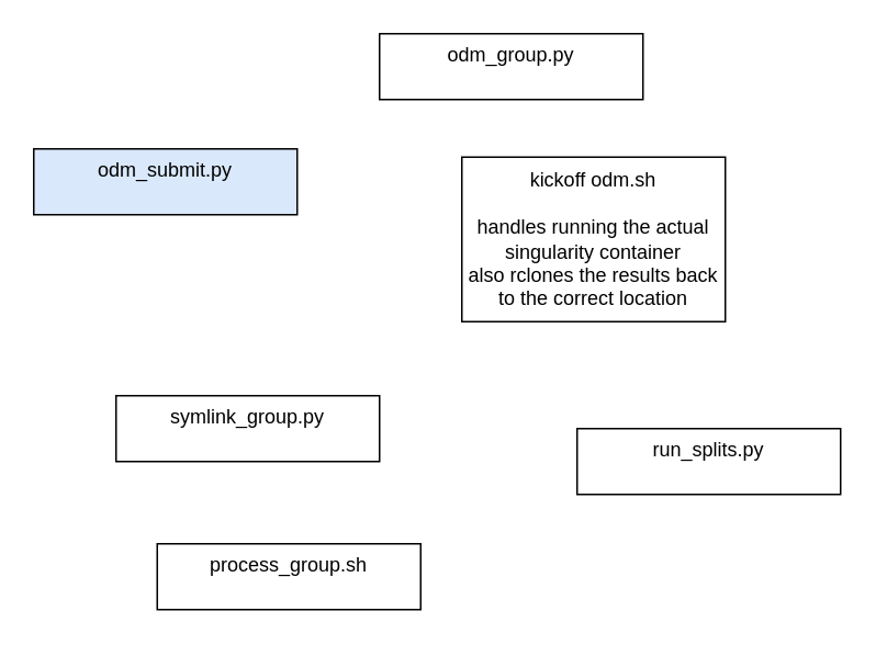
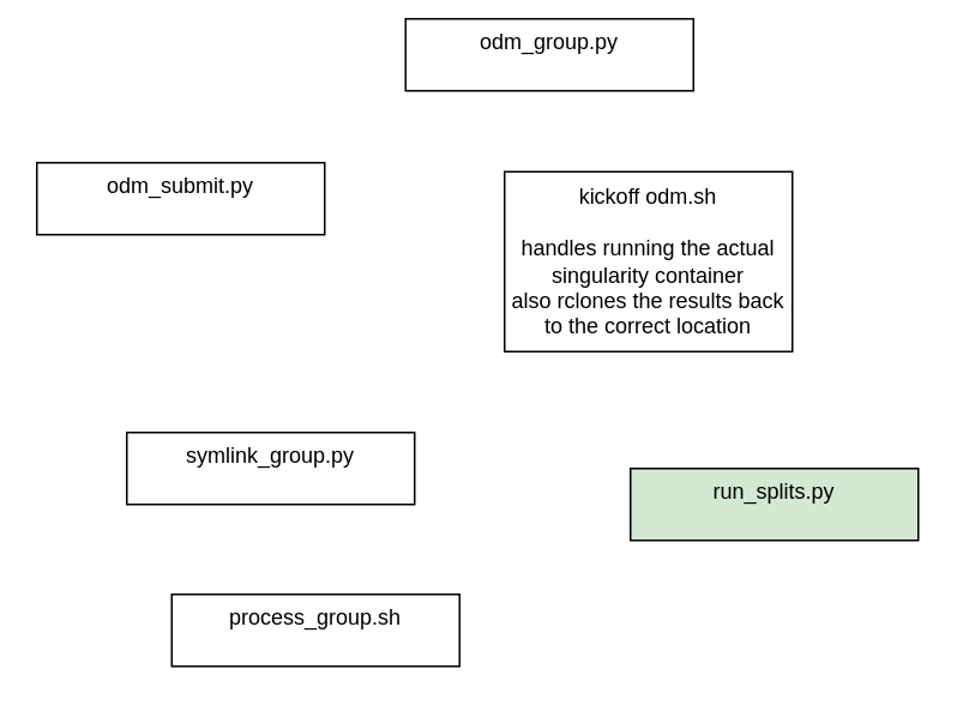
  <mxCell id="0" />
  <mxCell id="1" parent="0" />
  <mxCell id="2" value="&lt;div&gt;kickoff odm.sh&lt;/div&gt;&lt;div&gt;&lt;br&gt;&lt;/div&gt;&lt;div&gt;handles running the actual singularity container&lt;/div&gt;&lt;div&gt;also rclones the results back to the correct location&lt;br&gt;&lt;/div&gt;" style="rounded=0;whiteSpace=wrap;html=1;resizeHeight=1;fixedWidth=1;autosize=1;" vertex="1" parent="1"><mxGeometry x="280" y="95" width="160" height="100" as="geometry" /></mxCell>
- <mxCell id="3" value="&lt;div&gt;odm_submit.py&lt;/div&gt;&lt;div&gt;&lt;br&gt;&lt;/div&gt;" style="rounded=0;whiteSpace=wrap;html=1;resizeHeight=1;fixedWidth=1;autosize=1;fillColor=#dae8fc;" vertex="1" parent="1"><mxGeometry x="20" y="90" width="160" height="40" as="geometry" /></mxCell>
- <mxCell id="4" value="&lt;div&gt;odm_group.py&lt;/div&gt;&lt;div&gt;&lt;br&gt;&lt;/div&gt;" style="rounded=0;whiteSpace=wrap;html=1;resizeHeight=1;fixedWidth=1;autosize=1;" vertex="1" parent="1"><mxGeometry x="230" y="20" width="160" height="40" as="geometry" /></mxCell>
- <mxCell id="5" value="&lt;div&gt;run_splits.py&lt;/div&gt;&lt;div&gt;&lt;br&gt;&lt;/div&gt;" style="rounded=0;whiteSpace=wrap;html=1;resizeHeight=1;fixedWidth=1;autosize=1;" vertex="1" parent="1"><mxGeometry x="350" y="260" width="160" height="40" as="geometry" /></mxCell>
+ <mxCell id="3" value="&lt;div&gt;odm_submit.py&lt;/div&gt;&lt;div&gt;&lt;br&gt;&lt;/div&gt;" style="rounded=0;whiteSpace=wrap;html=1;resizeHeight=1;fixedWidth=1;autosize=1;" vertex="1" parent="1"><mxGeometry x="20" y="90" width="160" height="40" as="geometry" /></mxCell>
+ <mxCell id="4" value="&lt;div&gt;odm_group.py&lt;/div&gt;&lt;div&gt;&lt;br&gt;&lt;/div&gt;" style="rounded=0;whiteSpace=wrap;html=1;resizeHeight=1;fixedWidth=1;autosize=1;" vertex="1" parent="1"><mxGeometry x="225" y="10" width="160" height="40" as="geometry" /></mxCell>
+ <mxCell id="5" value="&lt;div&gt;run_splits.py&lt;/div&gt;&lt;div&gt;&lt;br&gt;&lt;/div&gt;" style="rounded=0;whiteSpace=wrap;html=1;resizeHeight=1;fixedWidth=1;autosize=1;fillColor=#d5e8d4;" vertex="1" parent="1"><mxGeometry x="350" y="260" width="160" height="40" as="geometry" /></mxCell>
  <mxCell id="6" value="&lt;div&gt;symlink_group.py&lt;/div&gt;&lt;div&gt;&lt;br&gt;&lt;/div&gt;" style="rounded=0;whiteSpace=wrap;html=1;resizeHeight=1;fixedWidth=1;autosize=1;" vertex="1" parent="1"><mxGeometry x="70" y="240" width="160" height="40" as="geometry" /></mxCell>
  <mxCell id="7" value="&lt;div&gt;process_group.sh&lt;/div&gt;&lt;div&gt;&lt;br&gt;&lt;/div&gt;" style="rounded=0;whiteSpace=wrap;html=1;resizeHeight=1;fixedWidth=1;autosize=1;" vertex="1" parent="1"><mxGeometry x="95" y="330" width="160" height="40" as="geometry" /></mxCell>
